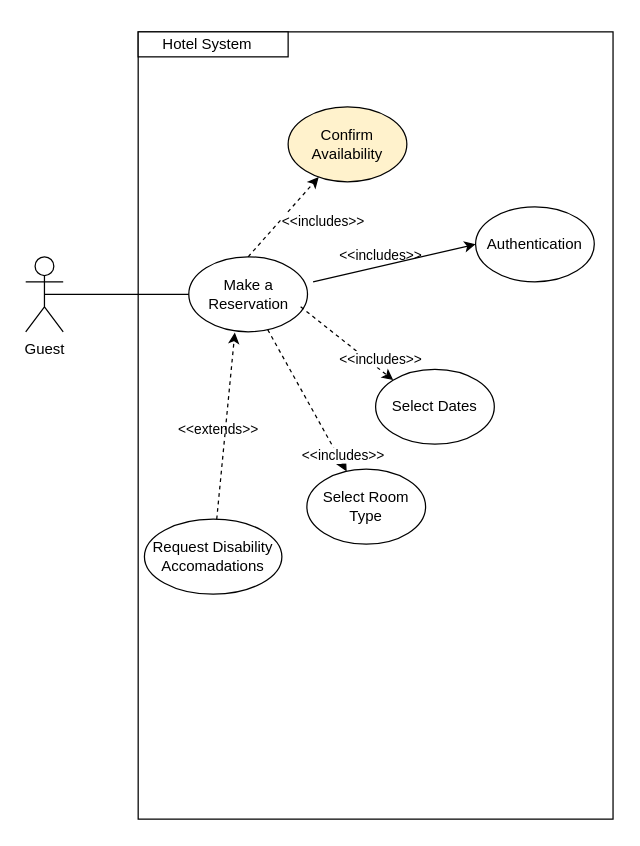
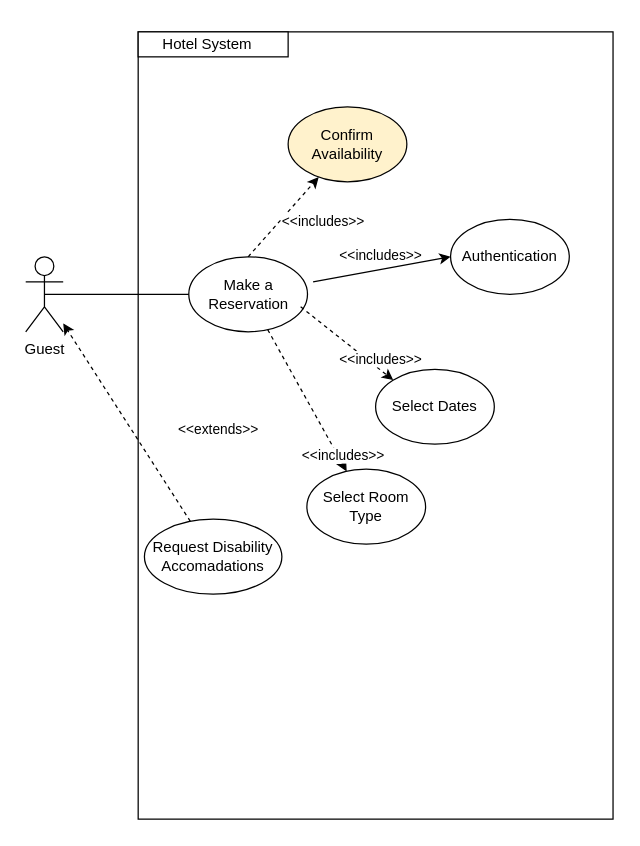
  <mxCell id="0" />
  <mxCell id="1" parent="0" />
  <mxCell id="2" value="" style="rounded=0;whiteSpace=wrap;html=1;" parent="1" vertex="1"><mxGeometry x="110" y="25" width="380" height="630" as="geometry" /></mxCell>
  <mxCell id="3" value="" style="whiteSpace=wrap;html=1;" parent="1" vertex="1"><mxGeometry x="110" y="25" width="120" height="20" as="geometry" /></mxCell>
  <mxCell id="4" value="Guest" style="shape=umlActor;verticalLabelPosition=bottom;verticalAlign=top;html=1;outlineConnect=0;" parent="1" vertex="1"><mxGeometry x="20" y="205" width="30" height="60" as="geometry" /></mxCell>
  <mxCell id="5" value="Make a Reservation" style="ellipse;whiteSpace=wrap;html=1;" parent="1" vertex="1"><mxGeometry x="150.5" y="205" width="95" height="60" as="geometry" /></mxCell>
  <mxCell id="6" value="Select Room Type" style="ellipse;whiteSpace=wrap;html=1;" parent="1" vertex="1"><mxGeometry x="245" y="375" width="95" height="60" as="geometry" /></mxCell>
  <mxCell id="7" value="Confirm Availability" style="ellipse;whiteSpace=wrap;html=1;fillColor=#fff2cc;" parent="1" vertex="1"><mxGeometry x="230" y="85" width="95" height="60" as="geometry" /></mxCell>
  <mxCell id="8" value="Select Dates" style="ellipse;whiteSpace=wrap;html=1;" parent="1" vertex="1"><mxGeometry x="300" y="295" width="95" height="60" as="geometry" /></mxCell>
  <mxCell id="9" value="" style="endArrow=classic;html=1;rounded=0;dashed=1;exitX=0.5;exitY=0;exitDx=0;exitDy=0;" parent="1" source="5" target="7" edge="1"><mxGeometry width="50" height="50" relative="1" as="geometry"><mxPoint x="140" y="465" as="sourcePoint" /><mxPoint x="190" y="415" as="targetPoint" /></mxGeometry></mxCell>
  <mxCell id="10" value="&amp;lt;&amp;lt;includes&amp;gt;&amp;gt;" style="edgeLabel;html=1;align=center;verticalAlign=middle;resizable=0;points=[];" parent="9" vertex="1" connectable="0"><mxGeometry x="-0.373" y="2" relative="1" as="geometry"><mxPoint x="43" y="-7" as="offset" /></mxGeometry></mxCell>
  <mxCell id="11" value="" style="endArrow=classic;html=1;rounded=0;dashed=1;entryX=0;entryY=0;entryDx=0;entryDy=0;" parent="1" target="8" edge="1"><mxGeometry width="50" height="50" relative="1" as="geometry"><mxPoint x="240" y="245" as="sourcePoint" /><mxPoint x="200" y="425" as="targetPoint" /></mxGeometry></mxCell>
  <mxCell id="12" value="" style="endArrow=classic;html=1;rounded=0;dashed=1;" parent="1" source="5" target="6" edge="1"><mxGeometry width="50" height="50" relative="1" as="geometry"><mxPoint x="160" y="485" as="sourcePoint" /><mxPoint x="210" y="435" as="targetPoint" /></mxGeometry></mxCell>
  <mxCell id="13" value="" style="endArrow=none;html=1;rounded=0;entryX=0;entryY=0.5;entryDx=0;entryDy=0;exitX=0.5;exitY=0.5;exitDx=0;exitDy=0;exitPerimeter=0;" parent="1" source="4" target="5" edge="1"><mxGeometry width="50" height="50" relative="1" as="geometry"><mxPoint x="40" y="235" as="sourcePoint" /><mxPoint x="210" y="435" as="targetPoint" /></mxGeometry></mxCell>
  <mxCell id="14" value="&amp;lt;&amp;lt;extends&amp;gt;&amp;gt;" style="edgeLabel;html=1;align=center;verticalAlign=middle;resizable=0;points=[];" parent="1" vertex="1" connectable="0"><mxGeometry x="35" y="314.997" as="geometry"><mxPoint x="138" y="28" as="offset" /></mxGeometry></mxCell>
  <mxCell id="15" value="&amp;lt;&amp;lt;includes&amp;gt;&amp;gt;" style="edgeLabel;html=1;align=center;verticalAlign=middle;resizable=0;points=[];" parent="1" vertex="1" connectable="0"><mxGeometry x="310" y="234.997" as="geometry"><mxPoint x="-7" y="52" as="offset" /></mxGeometry></mxCell>
  <mxCell id="16" value="Request Disability Accomadations" style="ellipse;whiteSpace=wrap;html=1;" parent="1" vertex="1"><mxGeometry x="115" y="415" width="110" height="60" as="geometry" /></mxCell>
- <mxCell id="17" value="" style="endArrow=classic;html=1;rounded=0;dashed=1;entryX=0.388;entryY=1.011;entryDx=0;entryDy=0;entryPerimeter=0;" parent="1" source="16" target="5" edge="1"><mxGeometry width="50" height="50" relative="1" as="geometry"><mxPoint x="129.997" y="275.001" as="sourcePoint" /><mxPoint x="193.169" y="388.357" as="targetPoint" /></mxGeometry></mxCell>
+ <mxCell id="17" value="" style="endArrow=classic;html=1;rounded=0;dashed=1;" parent="1" source="16" target="4" edge="1"><mxGeometry width="50" height="50" relative="1" as="geometry"><mxPoint x="129.997" y="275.001" as="sourcePoint" /><mxPoint x="193.169" y="388.357" as="targetPoint" /></mxGeometry></mxCell>
  <mxCell id="18" value="&amp;lt;&amp;lt;includes&amp;gt;&amp;gt;" style="edgeLabel;html=1;align=center;verticalAlign=middle;resizable=0;points=[];" parent="1" vertex="1" connectable="0"><mxGeometry x="230" y="184.997" as="geometry"><mxPoint x="73" y="19" as="offset" /></mxGeometry></mxCell>
  <mxCell id="19" value="Hotel System" style="text;html=1;align=center;verticalAlign=middle;resizable=0;points=[];autosize=1;strokeColor=none;fillColor=none;" parent="1" vertex="1"><mxGeometry x="120" y="20" width="90" height="30" as="geometry" /></mxCell>
- <mxCell id="20" value="Authentication" style="ellipse;whiteSpace=wrap;html=1;" vertex="1" parent="1"><mxGeometry x="380" y="165" width="95" height="60" as="geometry" /></mxCell>
+ <mxCell id="20" value="Authentication" style="ellipse;whiteSpace=wrap;html=1;" vertex="1" parent="1"><mxGeometry x="360" y="175" width="95" height="60" as="geometry" /></mxCell>
  <mxCell id="21" value="" style="endArrow=classic;html=1;rounded=0;dashed=0;entryX=0;entryY=0.5;entryDx=0;entryDy=0;exitX=1.047;exitY=0.333;exitDx=0;exitDy=0;exitPerimeter=0;" edge="1" parent="1" source="5" target="20"><mxGeometry width="50" height="50" relative="1" as="geometry"><mxPoint x="250" y="255" as="sourcePoint" /><mxPoint x="324.091" y="313.675" as="targetPoint" /></mxGeometry></mxCell>
  <mxCell id="22" value="&amp;lt;&amp;lt;includes&amp;gt;&amp;gt;" style="edgeLabel;html=1;align=center;verticalAlign=middle;resizable=0;points=[];" vertex="1" connectable="0" parent="1"><mxGeometry x="200" y="344.997" as="geometry"><mxPoint x="73" y="19" as="offset" /></mxGeometry></mxCell>
